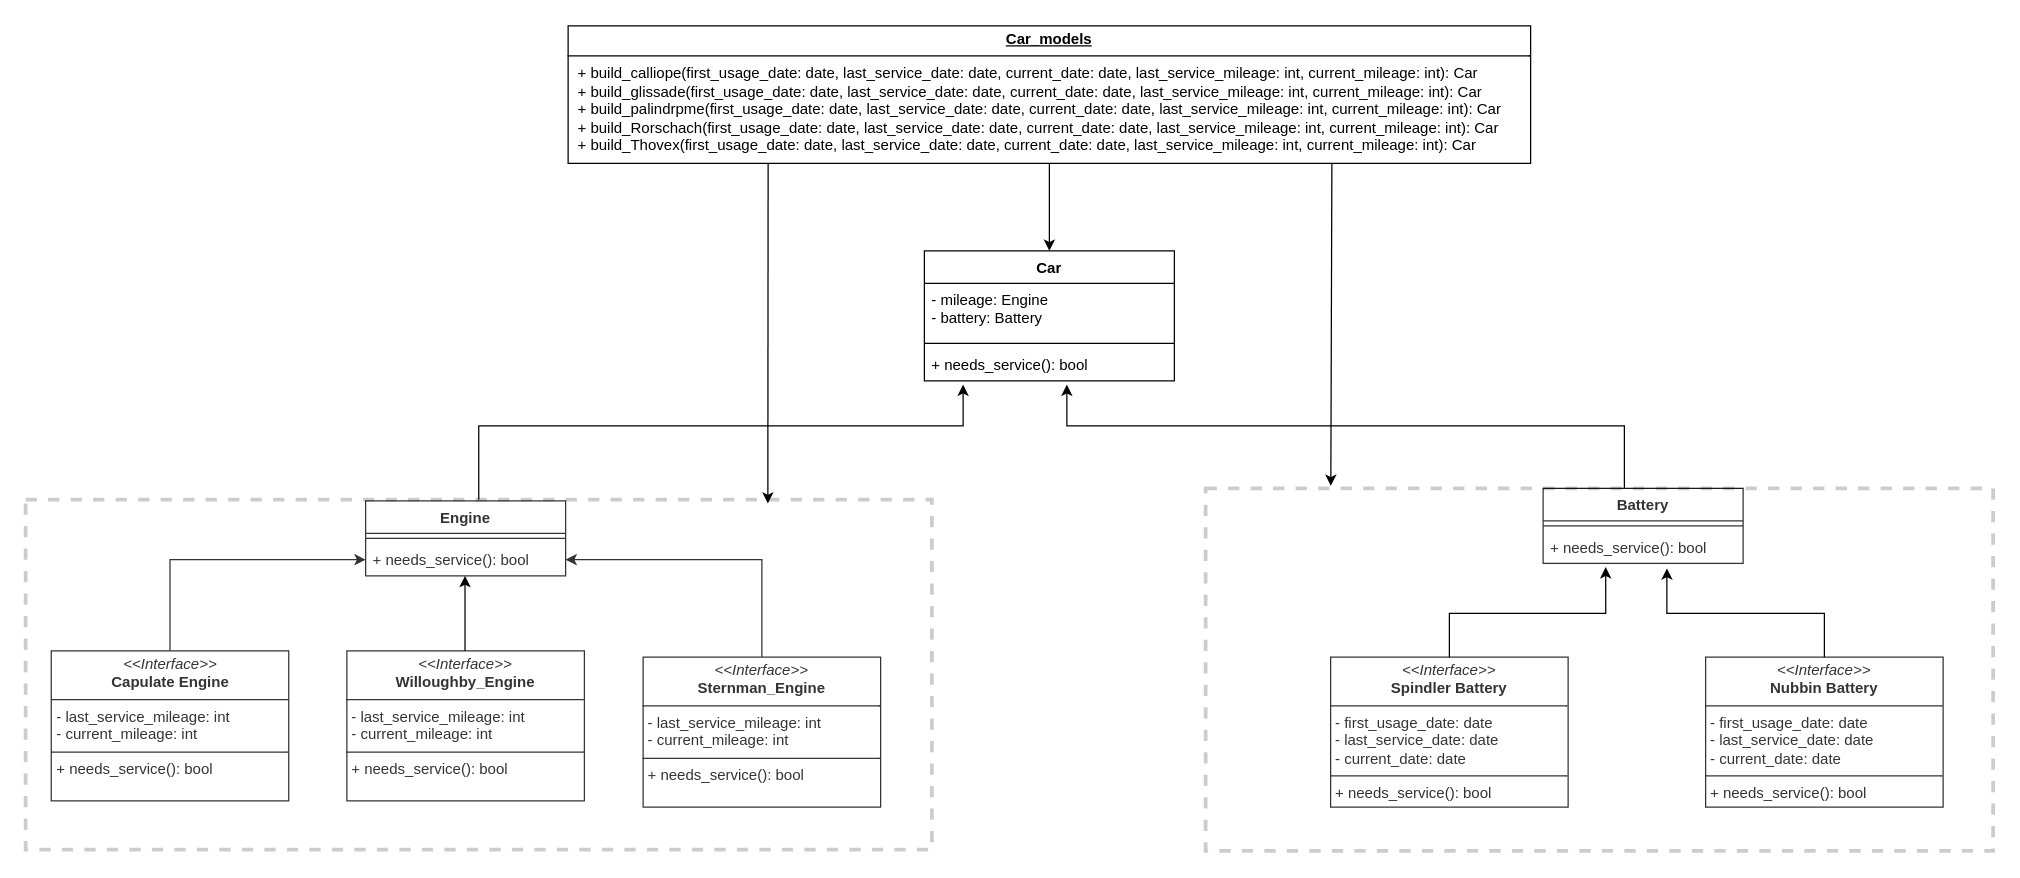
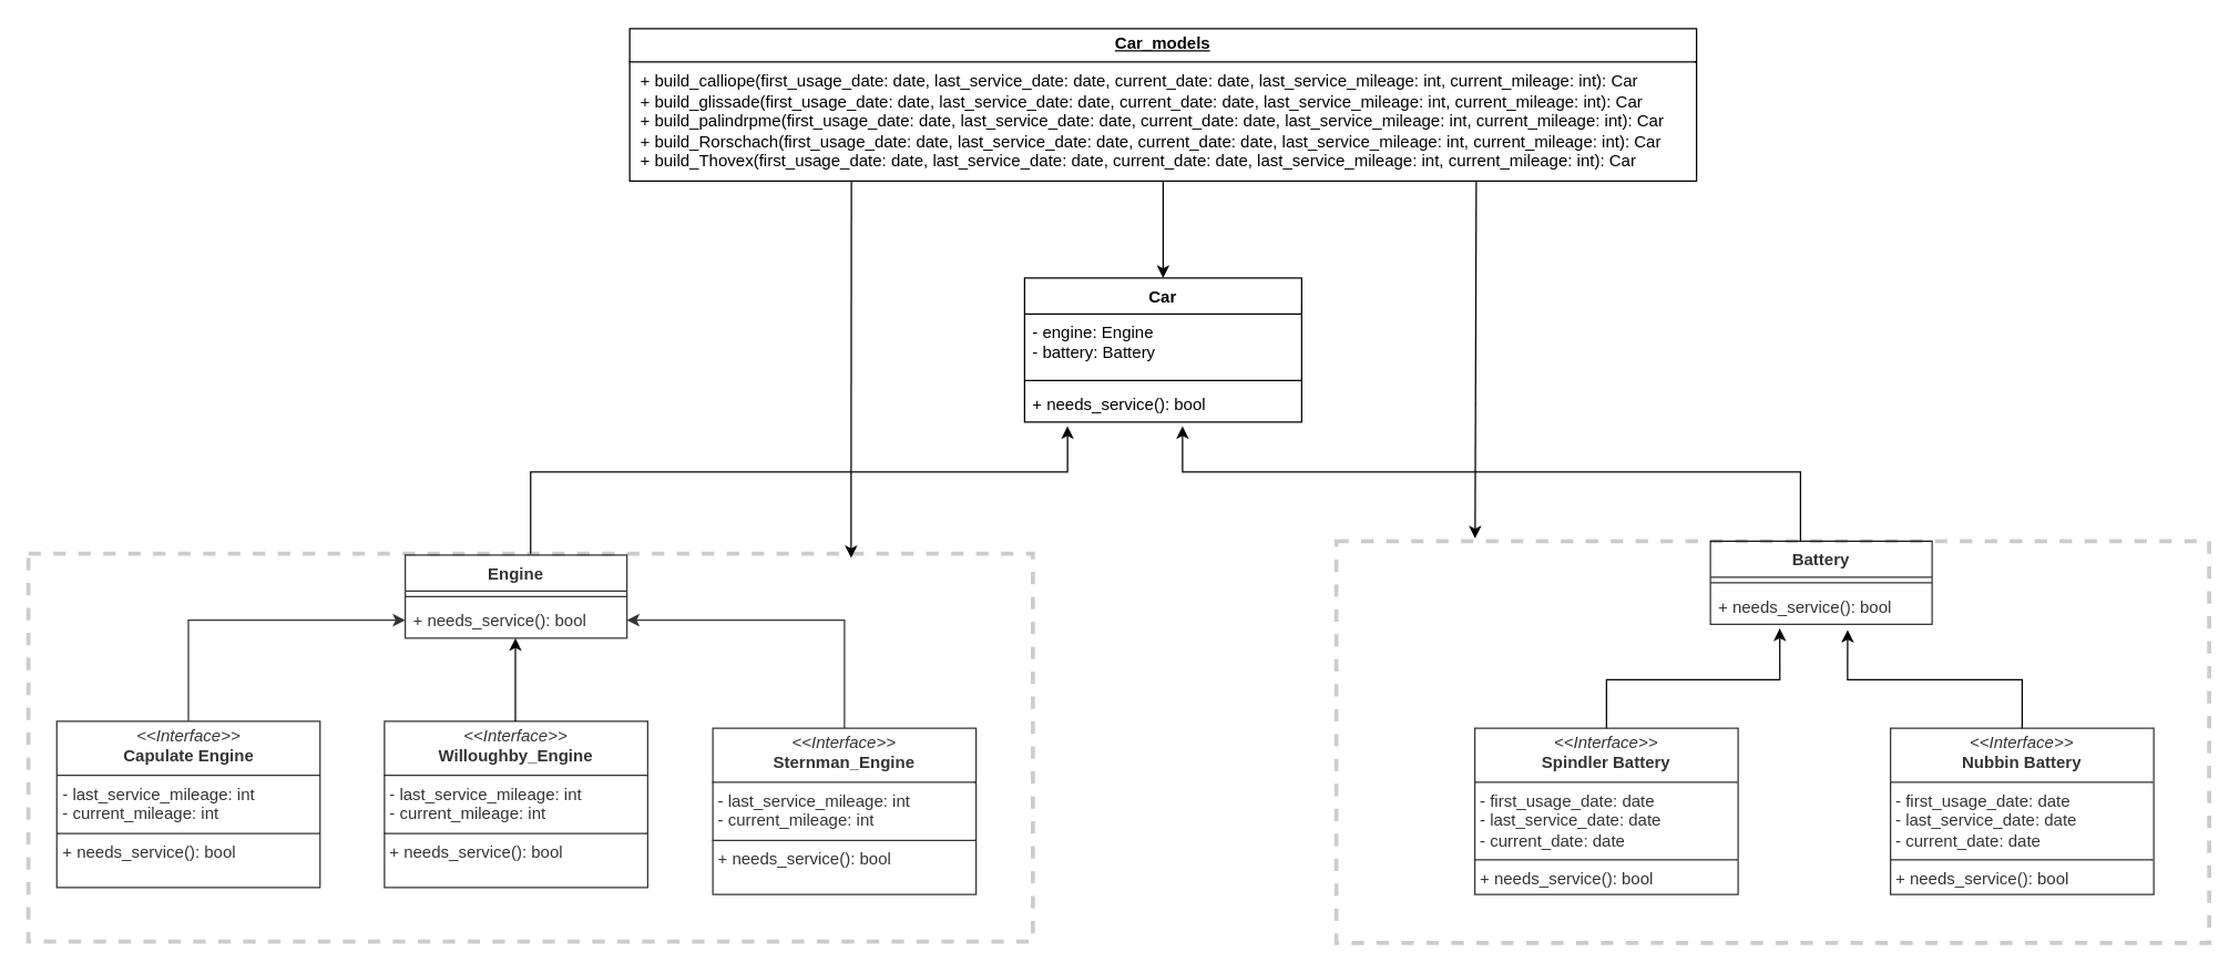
  <mxCell id="0" />
  <mxCell id="1" parent="0" />
  <mxCell id="2" value="Car" style="swimlane;fontStyle=1;align=center;verticalAlign=top;childLayout=stackLayout;horizontal=1;startSize=26;horizontalStack=0;resizeParent=1;resizeParentMax=0;resizeLast=0;collapsible=1;marginBottom=0;whiteSpace=wrap;html=1;" vertex="1" parent="1"><mxGeometry x="739" y="200" width="200" height="104" as="geometry" /></mxCell>
- <mxCell id="3" value="- mileage: Engine&lt;div&gt;- battery: Battery&lt;/div&gt;" style="text;strokeColor=none;fillColor=none;align=left;verticalAlign=top;spacingLeft=4;spacingRight=4;overflow=hidden;rotatable=0;points=[[0,0.5],[1,0.5]];portConstraint=eastwest;whiteSpace=wrap;html=1;" vertex="1" parent="2"><mxGeometry y="26" width="200" height="44" as="geometry" /></mxCell>
+ <mxCell id="3" value="- engine: Engine&lt;div&gt;- battery: Battery&lt;/div&gt;" style="text;strokeColor=none;fillColor=none;align=left;verticalAlign=top;spacingLeft=4;spacingRight=4;overflow=hidden;rotatable=0;points=[[0,0.5],[1,0.5]];portConstraint=eastwest;whiteSpace=wrap;html=1;" vertex="1" parent="2"><mxGeometry y="26" width="200" height="44" as="geometry" /></mxCell>
  <mxCell id="4" value="" style="line;strokeWidth=1;fillColor=none;align=left;verticalAlign=middle;spacingTop=-1;spacingLeft=3;spacingRight=3;rotatable=0;labelPosition=right;points=[];portConstraint=eastwest;strokeColor=inherit;" vertex="1" parent="2"><mxGeometry y="70" width="200" height="8" as="geometry" /></mxCell>
  <mxCell id="5" value="+ needs_service(): bool" style="text;strokeColor=none;fillColor=none;align=left;verticalAlign=top;spacingLeft=4;spacingRight=4;overflow=hidden;rotatable=0;points=[[0,0.5],[1,0.5]];portConstraint=eastwest;whiteSpace=wrap;html=1;" vertex="1" parent="2"><mxGeometry y="78" width="200" height="26" as="geometry" /></mxCell>
  <mxCell id="6" value="&lt;p style=&quot;margin:0px;margin-top:4px;text-align:center;&quot;&gt;&lt;i&gt;&amp;lt;&amp;lt;Interface&amp;gt;&amp;gt;&lt;/i&gt;&lt;br&gt;&lt;b&gt;Spindler Battery&lt;/b&gt;&lt;/p&gt;&lt;hr size=&quot;1&quot; style=&quot;border-style:solid;&quot;&gt;&lt;p style=&quot;margin:0px;margin-left:4px;&quot;&gt;- first_usage_date: date&lt;br&gt;- last_service_date: date&lt;br&gt;&lt;/p&gt;&lt;p style=&quot;margin:0px;margin-left:4px;&quot;&gt;- current_date: date&lt;/p&gt;&lt;hr size=&quot;1&quot; style=&quot;border-style:solid;&quot;&gt;&lt;p style=&quot;margin:0px;margin-left:4px;&quot;&gt;+ needs_service(): bool&lt;/p&gt;" style="verticalAlign=top;align=left;overflow=fill;html=1;whiteSpace=wrap;" vertex="1" parent="1"><mxGeometry x="1064" y="525" width="190" height="120" as="geometry" /></mxCell>
  <mxCell id="7" value="Engine" style="swimlane;fontStyle=1;align=center;verticalAlign=top;childLayout=stackLayout;horizontal=1;startSize=26;horizontalStack=0;resizeParent=1;resizeParentMax=0;resizeLast=0;collapsible=1;marginBottom=0;whiteSpace=wrap;html=1;" vertex="1" parent="1"><mxGeometry x="292" y="400" width="160" height="60" as="geometry" /></mxCell>
  <mxCell id="8" value="" style="line;strokeWidth=1;fillColor=none;align=left;verticalAlign=middle;spacingTop=-1;spacingLeft=3;spacingRight=3;rotatable=0;labelPosition=right;points=[];portConstraint=eastwest;strokeColor=inherit;" vertex="1" parent="7"><mxGeometry y="26" width="160" height="8" as="geometry" /></mxCell>
  <mxCell id="9" value="+ needs_service(): bool" style="text;strokeColor=none;fillColor=none;align=left;verticalAlign=top;spacingLeft=4;spacingRight=4;overflow=hidden;rotatable=0;points=[[0,0.5],[1,0.5]];portConstraint=eastwest;whiteSpace=wrap;html=1;" vertex="1" parent="7"><mxGeometry y="34" width="160" height="26" as="geometry" /></mxCell>
  <mxCell id="10" value="Battery" style="swimlane;fontStyle=1;align=center;verticalAlign=top;childLayout=stackLayout;horizontal=1;startSize=26;horizontalStack=0;resizeParent=1;resizeParentMax=0;resizeLast=0;collapsible=1;marginBottom=0;whiteSpace=wrap;html=1;" vertex="1" parent="1"><mxGeometry x="1234" y="390" width="160" height="60" as="geometry" /></mxCell>
  <mxCell id="11" value="" style="line;strokeWidth=1;fillColor=none;align=left;verticalAlign=middle;spacingTop=-1;spacingLeft=3;spacingRight=3;rotatable=0;labelPosition=right;points=[];portConstraint=eastwest;strokeColor=inherit;" vertex="1" parent="10"><mxGeometry y="26" width="160" height="8" as="geometry" /></mxCell>
  <mxCell id="12" value="+ needs_service(): bool" style="text;strokeColor=none;fillColor=none;align=left;verticalAlign=top;spacingLeft=4;spacingRight=4;overflow=hidden;rotatable=0;points=[[0,0.5],[1,0.5]];portConstraint=eastwest;whiteSpace=wrap;html=1;" vertex="1" parent="10"><mxGeometry y="34" width="160" height="26" as="geometry" /></mxCell>
  <mxCell id="13" value="&lt;p style=&quot;margin:0px;margin-top:4px;text-align:center;&quot;&gt;&lt;i&gt;&amp;lt;&amp;lt;Interface&amp;gt;&amp;gt;&lt;/i&gt;&lt;br&gt;&lt;b&gt;Nubbin Battery&lt;/b&gt;&lt;/p&gt;&lt;hr size=&quot;1&quot; style=&quot;border-style:solid;&quot;&gt;&lt;p style=&quot;margin:0px;margin-left:4px;&quot;&gt;&lt;span style=&quot;background-color: initial;&quot;&gt;- first_usage_date: date&lt;/span&gt;&lt;br&gt;&lt;/p&gt;&lt;p style=&quot;margin: 0px 0px 0px 4px;&quot;&gt;- last_service_date: date&lt;br&gt;&lt;/p&gt;&lt;p style=&quot;margin: 0px 0px 0px 4px;&quot;&gt;- current_date: date&lt;/p&gt;&lt;hr size=&quot;1&quot; style=&quot;border-style:solid;&quot;&gt;&lt;p style=&quot;margin:0px;margin-left:4px;&quot;&gt;&lt;span style=&quot;background-color: initial;&quot;&gt;+ needs_service(): bool&lt;/span&gt;&lt;/p&gt;" style="verticalAlign=top;align=left;overflow=fill;html=1;whiteSpace=wrap;" vertex="1" parent="1"><mxGeometry x="1364" y="525" width="190" height="120" as="geometry" /></mxCell>
  <mxCell id="14" style="edgeStyle=orthogonalEdgeStyle;rounded=0;orthogonalLoop=1;jettySize=auto;html=1;entryX=0;entryY=0.5;entryDx=0;entryDy=0;" edge="1" parent="1" source="15" target="9"><mxGeometry relative="1" as="geometry" /></mxCell>
  <mxCell id="15" value="&lt;p style=&quot;margin:0px;margin-top:4px;text-align:center;&quot;&gt;&lt;i&gt;&amp;lt;&amp;lt;Interface&amp;gt;&amp;gt;&lt;/i&gt;&lt;br&gt;&lt;b&gt;Capulate Engine&lt;/b&gt;&lt;/p&gt;&lt;hr size=&quot;1&quot; style=&quot;border-style:solid;&quot;&gt;&lt;p style=&quot;margin:0px;margin-left:4px;&quot;&gt;&lt;span style=&quot;background-color: initial;&quot;&gt;- last_service_mileage: int&lt;/span&gt;&lt;br&gt;&lt;/p&gt;&lt;p style=&quot;margin:0px;margin-left:4px;&quot;&gt;- current_mileage: int&lt;span style=&quot;background-color: initial;&quot;&gt;&lt;br&gt;&lt;/span&gt;&lt;/p&gt;&lt;hr size=&quot;1&quot; style=&quot;border-style:solid;&quot;&gt;&lt;p style=&quot;margin:0px;margin-left:4px;&quot;&gt;+ needs_service(): bool&lt;/p&gt;" style="verticalAlign=top;align=left;overflow=fill;html=1;whiteSpace=wrap;" vertex="1" parent="1"><mxGeometry x="40.5" y="520" width="190" height="120" as="geometry" /></mxCell>
  <mxCell id="16" value="&lt;p style=&quot;margin:0px;margin-top:4px;text-align:center;&quot;&gt;&lt;i&gt;&amp;lt;&amp;lt;Interface&amp;gt;&amp;gt;&lt;/i&gt;&lt;br&gt;&lt;b&gt;Willoughby_Engine&lt;/b&gt;&lt;/p&gt;&lt;hr size=&quot;1&quot; style=&quot;border-style:solid;&quot;&gt;&lt;p style=&quot;margin:0px;margin-left:4px;&quot;&gt;&lt;span style=&quot;background-color: initial;&quot;&gt;- last_service_mileage: int&lt;/span&gt;&lt;br&gt;&lt;/p&gt;&lt;p style=&quot;margin:0px;margin-left:4px;&quot;&gt;- current_mileage: int&lt;span style=&quot;background-color: initial;&quot;&gt;&lt;br&gt;&lt;/span&gt;&lt;/p&gt;&lt;hr size=&quot;1&quot; style=&quot;border-style:solid;&quot;&gt;&lt;p style=&quot;margin:0px;margin-left:4px;&quot;&gt;+ needs_service(): bool&lt;/p&gt;" style="verticalAlign=top;align=left;overflow=fill;html=1;whiteSpace=wrap;" vertex="1" parent="1"><mxGeometry x="277" y="520" width="190" height="120" as="geometry" /></mxCell>
  <mxCell id="17" style="edgeStyle=orthogonalEdgeStyle;rounded=0;orthogonalLoop=1;jettySize=auto;html=1;entryX=1;entryY=0.5;entryDx=0;entryDy=0;" edge="1" parent="1" source="18" target="9"><mxGeometry relative="1" as="geometry" /></mxCell>
  <mxCell id="18" value="&lt;p style=&quot;margin:0px;margin-top:4px;text-align:center;&quot;&gt;&lt;i&gt;&amp;lt;&amp;lt;Interface&amp;gt;&amp;gt;&lt;/i&gt;&lt;br&gt;&lt;b&gt;Sternman_Engine&lt;/b&gt;&lt;/p&gt;&lt;hr size=&quot;1&quot; style=&quot;border-style:solid;&quot;&gt;&lt;p style=&quot;margin:0px;margin-left:4px;&quot;&gt;&lt;span style=&quot;background-color: initial;&quot;&gt;- last_service_mileage: int&lt;/span&gt;&lt;br&gt;&lt;/p&gt;&lt;p style=&quot;margin:0px;margin-left:4px;&quot;&gt;- current_mileage: int&lt;span style=&quot;background-color: initial;&quot;&gt;&lt;br&gt;&lt;/span&gt;&lt;/p&gt;&lt;hr size=&quot;1&quot; style=&quot;border-style:solid;&quot;&gt;&lt;p style=&quot;margin:0px;margin-left:4px;&quot;&gt;+ needs_service(): bool&lt;/p&gt;" style="verticalAlign=top;align=left;overflow=fill;html=1;whiteSpace=wrap;" vertex="1" parent="1"><mxGeometry x="514" y="525" width="190" height="120" as="geometry" /></mxCell>
  <mxCell id="19" value="" style="edgeStyle=orthogonalEdgeStyle;rounded=0;orthogonalLoop=1;jettySize=auto;html=1;" edge="1" parent="1" source="20"><mxGeometry relative="1" as="geometry"><mxPoint x="839" y="200" as="targetPoint" /></mxGeometry></mxCell>
  <mxCell id="20" value="&lt;p style=&quot;margin:0px;margin-top:4px;text-align:center;text-decoration:underline;&quot;&gt;&lt;b&gt;Car_models&lt;/b&gt;&lt;/p&gt;&lt;hr size=&quot;1&quot; style=&quot;border-style:solid;&quot;&gt;&lt;p style=&quot;margin:0px;margin-left:8px;&quot;&gt;+ build_calliope(first_usage_date: date, last_service_date: date, current_date: date, last_service_mileage: int, current_mileage: int): Car&lt;/p&gt;&lt;p style=&quot;margin:0px;margin-left:8px;&quot;&gt;+ build_glissade&lt;span style=&quot;background-color: initial;&quot;&gt;(first_usage_date: date, last_service_date: date, current_date: date, last_service_mileage: int, current_mileage: int): Car&lt;/span&gt;&lt;/p&gt;&lt;p style=&quot;margin:0px;margin-left:8px;&quot;&gt;+ build_palindrpme&lt;span style=&quot;background-color: initial;&quot;&gt;(first_usage_date: date, last_service_date: date, current_date: date, last_service_mileage: int, current_mileage: int): Car&lt;/span&gt;&lt;/p&gt;&lt;p style=&quot;margin:0px;margin-left:8px;&quot;&gt;+ build_Rorschach&lt;span style=&quot;background-color: initial;&quot;&gt;(first_usage_date: date, last_service_date: date, current_date: date, last_service_mileage: int, current_mileage: int): Car&lt;/span&gt;&lt;/p&gt;&lt;p style=&quot;margin:0px;margin-left:8px;&quot;&gt;+ build_Thovex&lt;span style=&quot;background-color: initial;&quot;&gt;(first_usage_date: date, last_service_date: date, current_date: date, last_service_mileage: int, current_mileage: int): Car&lt;/span&gt;&lt;/p&gt;" style="verticalAlign=top;align=left;overflow=fill;html=1;whiteSpace=wrap;" vertex="1" parent="1"><mxGeometry y="20" width="770" height="110" as="geometry" x="454" /></mxCell>
  <mxCell id="21" value="" style="verticalLabelPosition=bottom;verticalAlign=top;html=1;shape=mxgraph.basic.rect;fillColor2=none;strokeWidth=3;size=20;indent=5;opacity=20;dashed=1;" vertex="1" parent="1"><mxGeometry x="964" y="390" width="630" height="290" as="geometry" /></mxCell>
  <mxCell id="22" style="edgeStyle=orthogonalEdgeStyle;rounded=0;orthogonalLoop=1;jettySize=auto;html=1;entryX=0.155;entryY=1.115;entryDx=0;entryDy=0;entryPerimeter=0;" edge="1" parent="1" source="23" target="5"><mxGeometry relative="1" as="geometry"><mxPoint x="534" y="340" as="targetPoint" /><Array as="points"><mxPoint x="382" y="340" /><mxPoint x="770" y="340" /></Array></mxGeometry></mxCell>
  <mxCell id="23" value="" style="verticalLabelPosition=bottom;verticalAlign=top;html=1;shape=mxgraph.basic.rect;fillColor2=none;strokeWidth=3;size=20;indent=5;opacity=20;dashed=1;" vertex="1" parent="1"><mxGeometry x="20" y="399" width="725" height="280" as="geometry" /></mxCell>
  <mxCell id="24" value="" style="endArrow=classic;html=1;rounded=0;entryX=0.819;entryY=0.011;entryDx=0;entryDy=0;entryPerimeter=0;" edge="1" parent="1" target="23"><mxGeometry width="50" height="50" relative="1" as="geometry"><mxPoint x="614" y="130" as="sourcePoint" /><mxPoint x="614" y="280" as="targetPoint" /></mxGeometry></mxCell>
  <mxCell id="25" value="" style="endArrow=classic;html=1;rounded=0;entryX=0.159;entryY=-0.007;entryDx=0;entryDy=0;entryPerimeter=0;" edge="1" parent="1" target="21"><mxGeometry width="50" height="50" relative="1" as="geometry"><mxPoint x="1065" y="130" as="sourcePoint" /><mxPoint x="1064" y="383" as="targetPoint" /></mxGeometry></mxCell>
  <mxCell id="26" style="edgeStyle=orthogonalEdgeStyle;rounded=0;orthogonalLoop=1;jettySize=auto;html=1;entryX=0.57;entryY=1.115;entryDx=0;entryDy=0;entryPerimeter=0;" edge="1" parent="1" source="21" target="5"><mxGeometry relative="1" as="geometry"><Array as="points"><mxPoint x="1299" y="340" /><mxPoint x="853" y="340" /></Array></mxGeometry></mxCell>
  <mxCell id="27" value="" style="endArrow=classic;html=1;rounded=0;" edge="1" parent="1"><mxGeometry width="50" height="50" relative="1" as="geometry"><mxPoint x="371.5" y="520" as="sourcePoint" /><mxPoint x="371.5" y="460" as="targetPoint" /></mxGeometry></mxCell>
  <mxCell id="28" style="edgeStyle=orthogonalEdgeStyle;rounded=0;orthogonalLoop=1;jettySize=auto;html=1;entryX=0.313;entryY=1.115;entryDx=0;entryDy=0;entryPerimeter=0;" edge="1" parent="1" source="6" target="12"><mxGeometry relative="1" as="geometry"><Array as="points"><mxPoint x="1159" y="490" /><mxPoint x="1284" y="490" /></Array></mxGeometry></mxCell>
  <mxCell id="29" style="edgeStyle=orthogonalEdgeStyle;rounded=0;orthogonalLoop=1;jettySize=auto;html=1;entryX=0.619;entryY=1.154;entryDx=0;entryDy=0;entryPerimeter=0;" edge="1" parent="1" source="13" target="12"><mxGeometry relative="1" as="geometry"><Array as="points"><mxPoint x="1459" y="490" /><mxPoint x="1333" y="490" /></Array></mxGeometry></mxCell>
